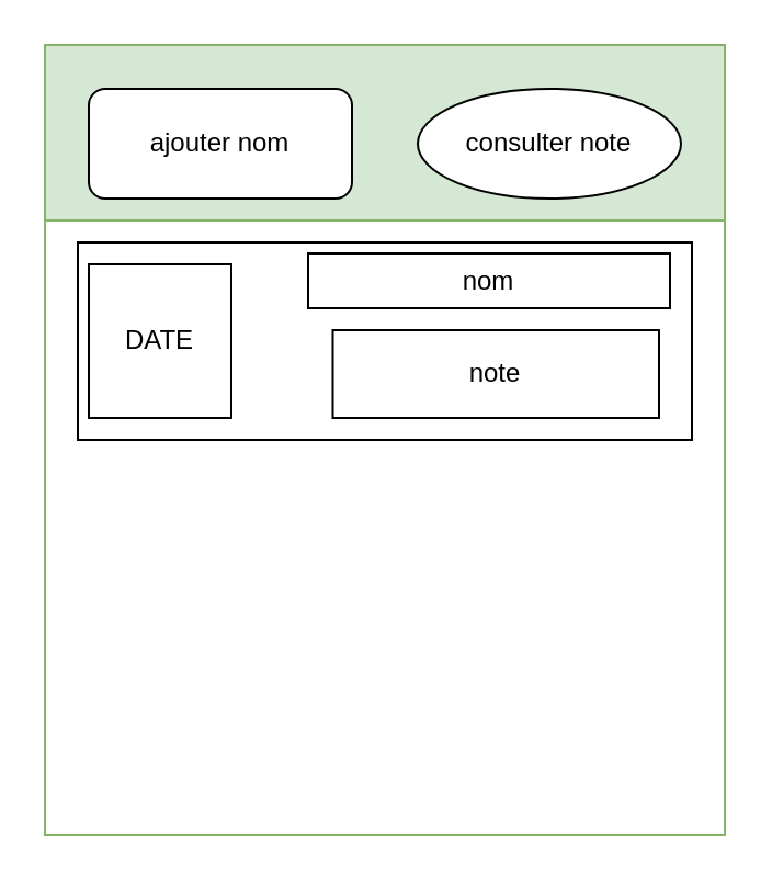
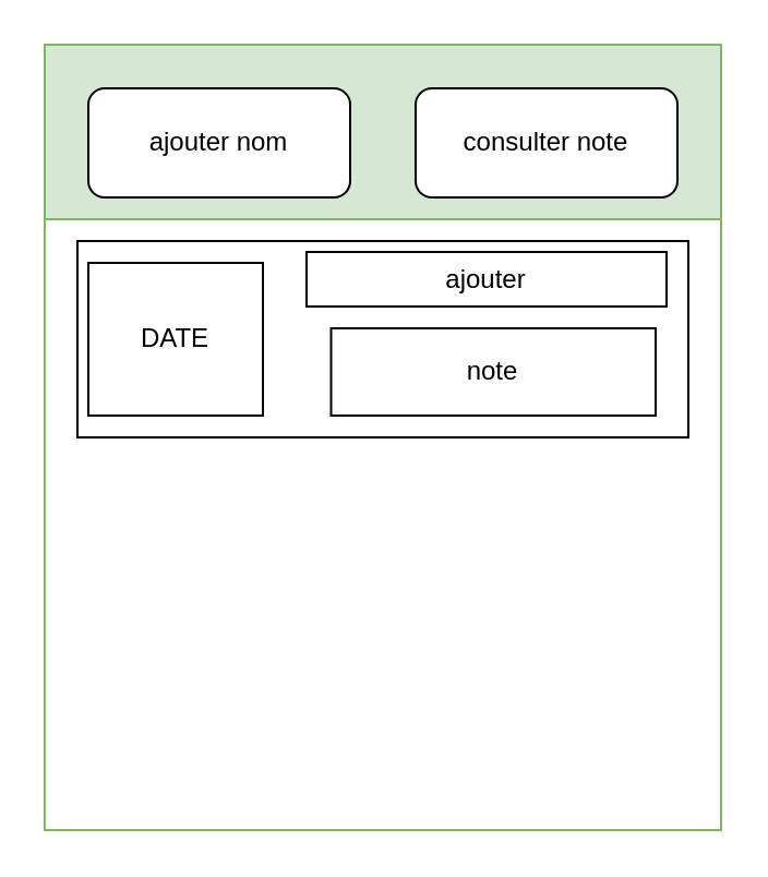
  <mxCell id="0" />
  <mxCell id="1" parent="0" />
  <mxCell id="2" value="" style="swimlane;startSize=80;fillColor=#d5e8d4;strokeColor=#82b366;" vertex="1" parent="1"><mxGeometry x="20" y="20" width="310" height="360" as="geometry" /></mxCell>
  <mxCell id="3" value="ajouter nom" style="rounded=1;whiteSpace=wrap;html=1;" vertex="1" parent="2"><mxGeometry x="20" y="20" width="120" height="50" as="geometry" /></mxCell>
- <mxCell id="4" value="consulter note" style="ellipse;whiteSpace=wrap;html=1;" vertex="1" parent="2"><mxGeometry x="170" y="20" width="120" height="50" as="geometry" /></mxCell>
+ <mxCell id="4" value="consulter note" style="rounded=1;whiteSpace=wrap;html=1;" vertex="1" parent="2"><mxGeometry x="170" y="20" width="120" height="50" as="geometry" /></mxCell>
  <mxCell id="5" value="" style="rounded=0;whiteSpace=wrap;html=1;" vertex="1" parent="2"><mxGeometry x="15" y="90" width="280" height="90" as="geometry" /></mxCell>
- <mxCell id="6" value="nom" style="rounded=0;whiteSpace=wrap;html=1;" vertex="1" parent="2"><mxGeometry x="120" y="95" width="165" height="25" as="geometry" /></mxCell>
- <mxCell id="7" value="DATE" style="rounded=0;whiteSpace=wrap;html=1;" vertex="1" parent="2"><mxGeometry x="20" y="100" width="65" height="70" as="geometry" /></mxCell>
+ <mxCell id="6" value="ajouter" style="rounded=0;whiteSpace=wrap;html=1;" vertex="1" parent="2"><mxGeometry x="120" y="95" width="165" height="25" as="geometry" /></mxCell>
+ <mxCell id="7" value="DATE" style="rounded=0;whiteSpace=wrap;html=1;" vertex="1" parent="2"><mxGeometry x="20" y="100" width="80" height="70" as="geometry" /></mxCell>
  <mxCell id="8" value="note" style="rounded=0;whiteSpace=wrap;html=1;" vertex="1" parent="2"><mxGeometry x="131.25" y="130" width="148.75" height="40" as="geometry" /></mxCell>
